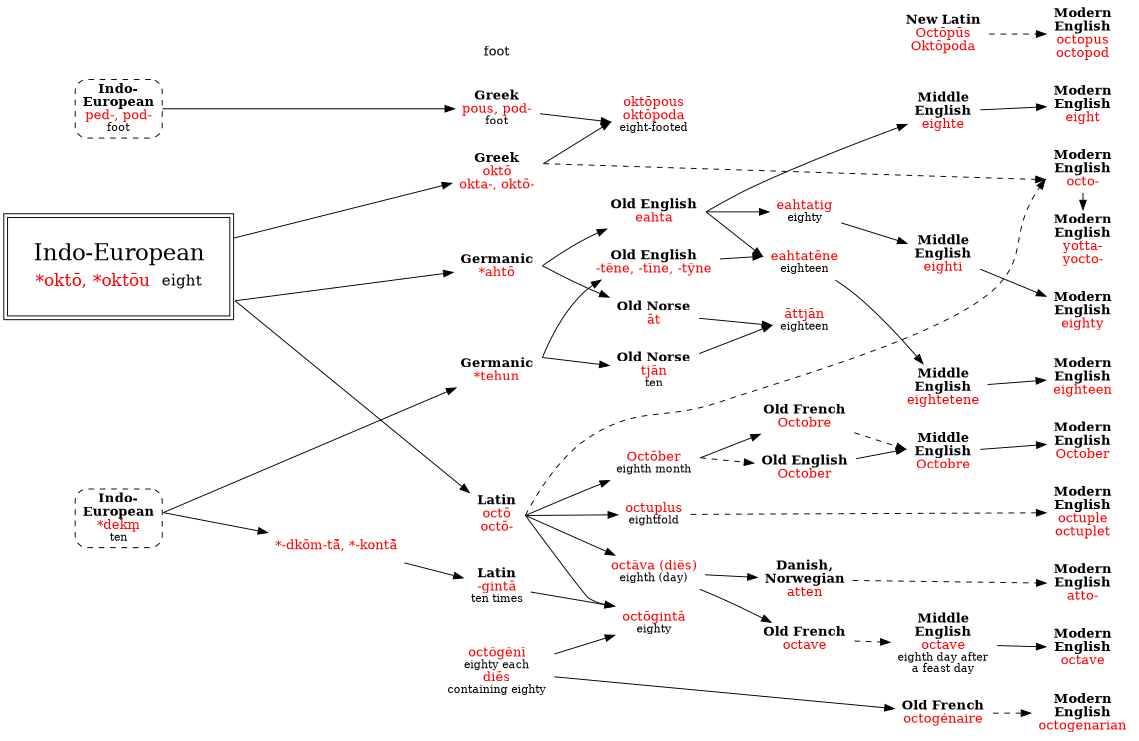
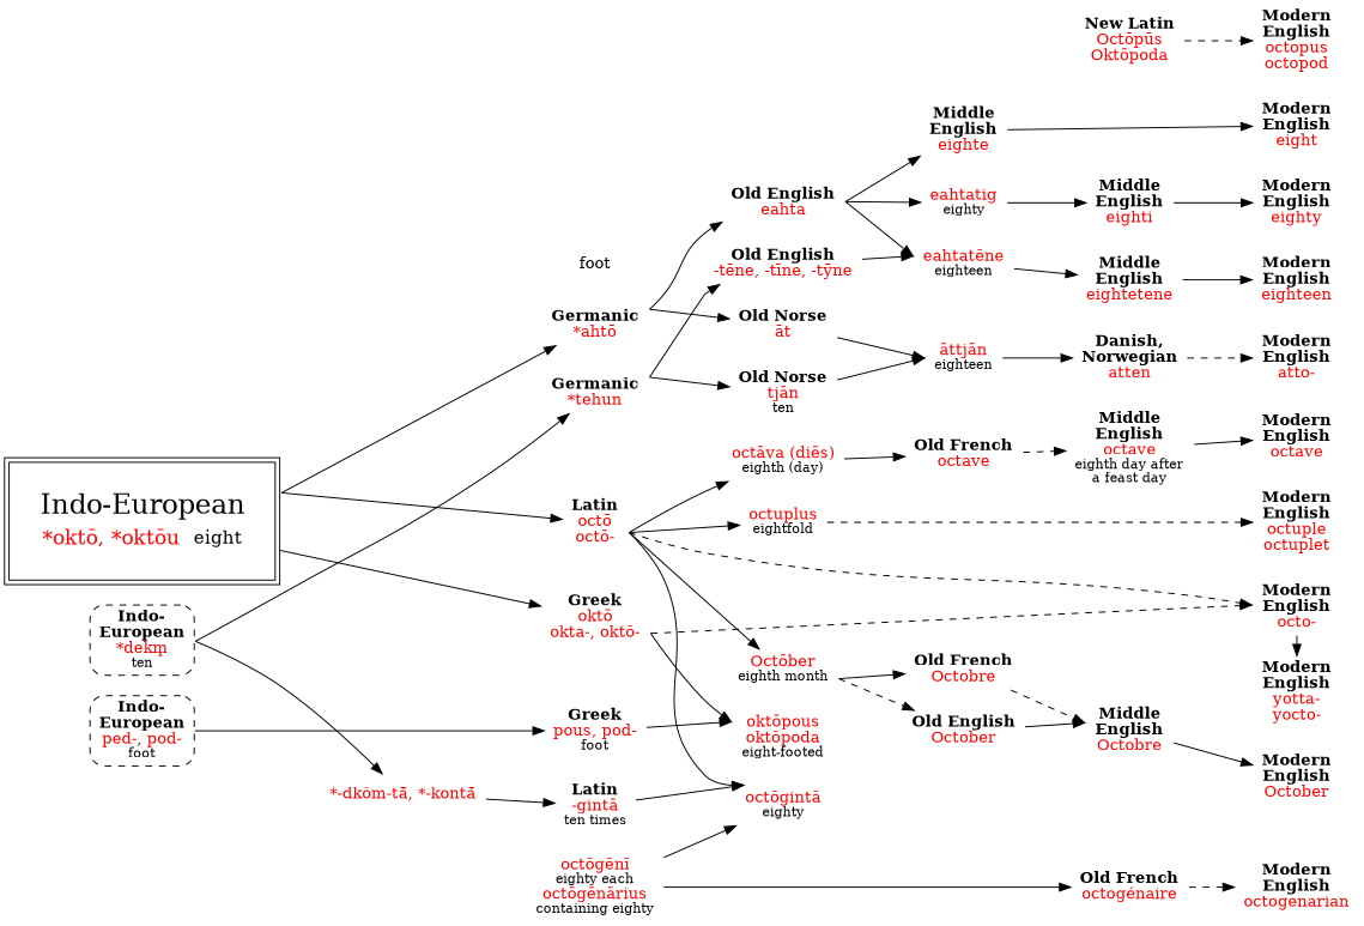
  strict digraph {
    rankdir=LR
    node [shape=none]
    n1 [label=<<b>Modern<br/>English</b><br/><font color="red">eight</font>>]
    n2 [label=<<b>Modern<br/>English</b><br/><font color="red">eighty</font>>]
    n3 [label=<<b>Modern<br/>English</b><br/><font color="red">eighteen</font>>]
    n4 [label=<<b>Modern<br/>English</b><br/><font color="red">octuple<br/>octuplet</font>>]
    n5 [label=<<b>Modern<br/>English</b><br/><font color="red">October</font>>]
    n6 [label=<<b>Modern<br/>English</b><br/><font color="red">octave</font>>]
    n7 [label=<<b>Modern<br/>English</b><br/><font color="red">octogenarian</font>>]
    n8 [label=<<b>Modern<br/>English</b><br/><font color="red">octopus<br/>octopod</font>>]
    n9 [label=<<b>Modern<br/>English</b><br/><font color="red">octo-</font>>]
    n10 [label=<<b>Modern<br/>English</b><br/><font color="red">yotta-<br/>yocto-</font>>]
    n11 [label=<<b>Modern<br/>English</b><br/><font color="red">atto-</font>>]
    n12 [label=<<table border="0"><tr><td colspan="2"><font point-size="24">Indo-European</font></td></tr><tr><td><font point-size="18" color="red">*oktō, *oktōu</font></td><td><font point-size="16">eight</font></td></tr></table>> margin=.3 peripheries=2 shape=rect]
    n13 [label=<<b>Indo-<br/>European</b><br/><font color="red">*dekm̥</font><br/><font point-size="12">ten</font>> shape=box style="dashed,rounded"]
    n14 [label=<<b>Indo-<br/>European</b><br/><font color="red">ped-, pod-</font><br/><font point-size="12">foot</font>> shape=box style="dashed,rounded"]
    n15 [label=<<b>Latin</b><br/><font color="red">-gintā</font><br/><font point-size="12">ten times</font>>]
    n16 [label=<<b>Germanic</b><br/><font color="red">*ahtō</font>>]
    n17 [label=<<b>Latin</b><br/><font color="red">octō<br/>octō-</font>>]
    n18 [label=<<b>Greek</b><br/><font color="red">oktō<br/>okta-, oktō-</font>>]
    n19 [label=<<b>Greek</b><br/><font color="red">pous, pod-</font><br/><font point-size="12">foot</font>>]
    n20 [label=foot]
    n21 [label=<<b>Germanic</b><br/><font color="red">*tehun</font>>]
    n22 [label=<<font color="red">*-dkōm-tā̆, *-kontā̆</font>>]
    n23 [label=<<font color="red">octōgintā</font><br/><font point-size="12">eighty</font>>]
    n24 [label=<<b>Old English</b><br/><font color="red">eahta</font>>]
    n25 [label=<<b>Old Norse</b><br/><font color="red">āt</font>>]
    n26 [label=<<font color="red">octuplus</font><br/><font point-size="12">eightfold</font>>]
    n27 [label=<<font color="red">Octōber</font><br/><font point-size="12">eighth month</font>>]
    n28 [label=<<font color="red">octāva (diēs)</font><br/><font point-size="12">eighth (day)</font>>]
    n29 [label=<<font color="red">oktōpous<br/>oktōpoda</font><br/><font point-size="12">eight-footed</font>>]
    n30 [label=<<b>Old English</b><br/><font color="red">-tēne, -tīne, -tȳne</font>>]
    n31 [label=<<b>Old Norse</b><br/><font color="red">tjān</font><br/><font point-size="12">ten</font>>]
    n32 [label=<<font color="red">eahtatēne</font><br/><font point-size="12">eighteen</font>>]
    n33 [label=<<font color="red">āttjān</font><br/><font point-size="12">eighteen</font>>]
    n34 [label=<<b>Middle<br/>English</b><br/><font color="red">eightetene</font>>]
    n35 [label=<<b>Middle<br/>English</b><br/><font color="red">eighte</font>>]
    n36 [label=<<font color="red">eahtatig</font><br/><font point-size="12">eighty</font>>]
    n37 [label=<<b>Middle<br/>English</b><br/><font color="red">eighti</font>>]
    n38 [label=<<b>Old French</b><br/><font color="red">Octobre</font>>]
    n39 [label=<<b>Old English</b><br/><font color="red">October</font>>]
    n40 [label=<<b>Old French</b><br/><font color="red">octave</font>>]
    n41 [label=<<b>Middle<br/>English</b><br/><font color="red">Octobre</font>>]
    n42 [label=<<b>Middle<br/>English</b><br/><font color="red">octave</font><br/><font point-size="12">eighth day after<br/>a feast day</font>>]
-   n43 [label=<<font color="red">octōgēnī</font><br/><font point-size="12">eighty each</font><br/><font color="red">diēs</font><br/><font point-size="12">containing eighty</font>>]
+   n43 [label=<<font color="red">octōgēnī</font><br/><font point-size="12">eighty each</font><br/><font color="red">octōgēnārius</font><br/><font point-size="12">containing eighty</font>>]
    n44 [label=<<b>Old French</b><br/><font color="red">octogénaire</font>>]
    n45 [label=<<b>New Latin</b><br/><font color="red">Octōpūs<br/>Oktōpoda</font>>]
    n46 [label=<<b>Danish,<br/>Norwegian</b><br/><font color="red">atten</font>>]
    subgraph sub_1 {
      rank=same
      n1
      n2
      n3
      n4
      n5
      n6
      n7
      n8
      n9
      n10
      n11
    }
    subgraph sub_2 {
      rank=min
      n12
      n13
      n14
    }
    subgraph sub_3 {
      rank=same
      n15
      n16
      n17
      n18
      n19
      n20
    }
    n9 -> n10
    n12 -> n16 [sametail=1]
    n12 -> n17 [sametail=1]
    n12 -> n18
    n13 -> n21 [sametail=1]
    n13 -> n22 [sametail=1]
    n14 -> n19
    n15 -> n23 [samehead=1]
    n16 -> n24 [sametail=1]
    n16 -> n25 [sametail=1]
    n17 -> n9 [samehead=1 sametail=1 style=dashed]
    n17 -> n23 [samehead=1 sametail=1]
    n17 -> n26 [sametail=1 weight=2]
    n17 -> n27 [sametail=1]
    n17 -> n28 [sametail=1]
    n18 -> n9 [samehead=1 sametail=1 style=dashed]
    n18 -> n29 [samehead=1 sametail=1]
    n19 -> n29 [samehead=1]
    n21 -> n30 [sametail=1]
    n21 -> n31 [sametail=1]
    n22 -> n15
    n24 -> n32 [samehead=1 sametail=1]
    n24 -> n35 [sametail=1]
    n24 -> n36 [sametail=1]
    n25 -> n33 [samehead=1]
    n26 -> n4 [style=dashed]
    n27 -> n38 [sametail=1]
    n27 -> n39 [sametail=1 style=dashed]
    n28 -> n40
    n30 -> n32 [samehead=1]
    n31 -> n33 [samehead=1]
    n32 -> n34
-   n28 -> n46
+   n33 -> n46
    n34 -> n3
    n35 -> n1
    n36 -> n37
    n37 -> n2
    n38 -> n41 [samehead=1 style=dashed]
    n39 -> n41 [samehead=1]
    n40 -> n42 [style=dashed]
    n41 -> n5
    n42 -> n6
    n43 -> n23
    n43 -> n44
    n44 -> n7 [style=dashed]
    n45 -> n8 [style=dashed]
    n46 -> n11 [style=dashed]
  }
